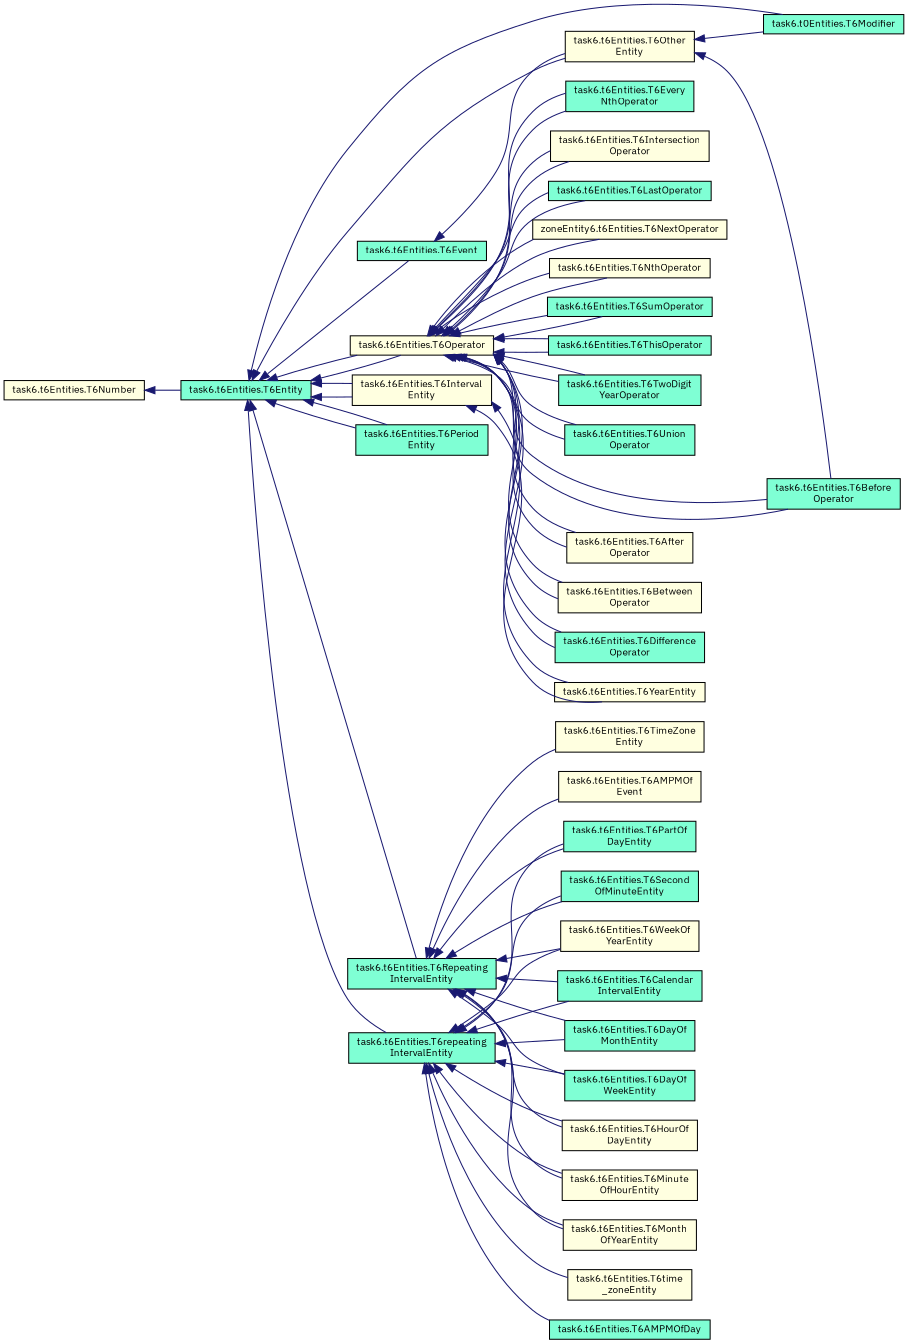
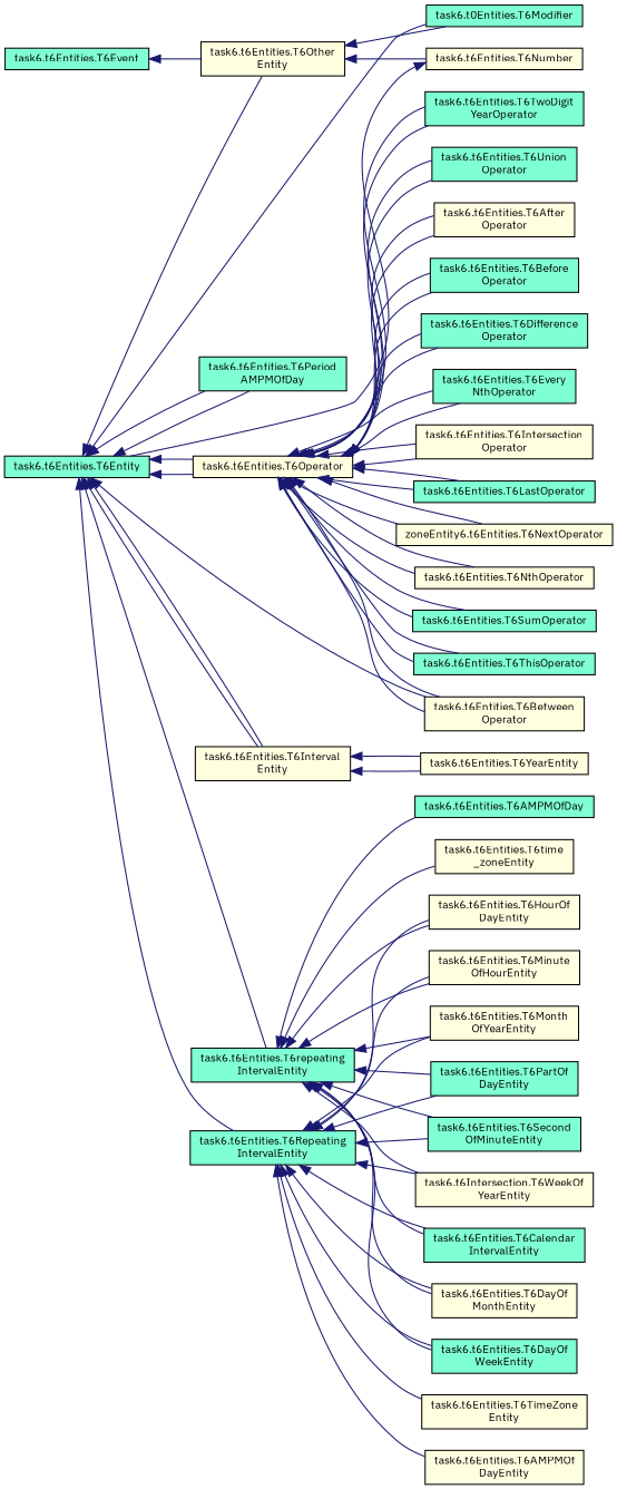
  digraph {
    fontname="IBM Plex Sans"
    rankdir=LR
    node [color=black fillcolor=aquamarine fontname="IBM Plex Sans" fontsize=10 shape=record style=filled]
    edge [color=midnightblue dir=back fontname="IBM Plex Sans" fontsize=10 labelfontname=Helvetica labelfontsize=10 style=solid]
    n1 [fontcolor=black height=0.2 label="task6.t6Entities.T6Entity" width=0.4]
    n2 [height=0.2 label="task6.t6Entities.T6Event" width=0.4]
    n3 [fillcolor=lightyellow height=0.2 label="task6.t6Entities.T6Interval\lEntity" width=0.4]
    n4 [height=0.2 label="task6.t0Entities.T6Modifier" width=0.4]
    n5 [fillcolor=lightyellow height=0.2 label="task6.t6Entities.T6Operator" width=0.4]
    n6 [fillcolor=lightyellow height=0.2 label="task6.t6Entities.T6Other\lEntity" width=0.4]
-   n7 [height=0.2 label="task6.t6Entities.T6Period\lEntity" width=0.4]
+   n7 [height=0.2 label="task6.t6Entities.T6Period\lAMPMOfDay" width=0.4]
    n8 [height=0.2 label="task6.t6Entities.T6Repeating\lIntervalEntity" width=0.4]
    n9 [height=0.2 label="task6.t6Entities.T6repeating\lIntervalEntity" width=0.4]
    n10 [fillcolor=lightyellow height=0.2 label="task6.t6Entities.T6YearEntity" width=0.4]
    n11 [fillcolor=lightyellow height=0.2 label="task6.t6Entities.T6Number" width=0.4]
    n12 [fillcolor=lightyellow height=0.2 label="task6.t6Entities.T6After\lOperator" width=0.4]
    n13 [height=0.2 label="task6.t6Entities.T6Before\lOperator" width=0.4]
    n14 [fillcolor=lightyellow height=0.2 label="task6.t6Entities.T6Between\lOperator" width=0.4]
    n15 [height=0.2 label="task6.t6Entities.T6Difference\lOperator" width=0.4]
    n16 [height=0.2 label="task6.t6Entities.T6Every\lNthOperator" width=0.4]
    n17 [fillcolor=lightyellow height=0.2 label="task6.t6Entities.T6Intersection\lOperator" width=0.4]
    n18 [height=0.2 label="task6.t6Entities.T6LastOperator" width=0.4]
    n19 [fillcolor=lightyellow height=0.2 label="zoneEntity6.t6Entities.T6NextOperator" width=0.4]
    n20 [fillcolor=lightyellow height=0.2 label="task6.t6Entities.T6NthOperator" width=0.4]
    n21 [height=0.2 label="task6.t6Entities.T6SumOperator" width=0.4]
    n22 [height=0.2 label="task6.t6Entities.T6ThisOperator" width=0.4]
    n23 [height=0.2 label="task6.t6Entities.T6TwoDigit\lYearOperator" width=0.4]
    n24 [height=0.2 label="task6.t6Entities.T6Union\lOperator" width=0.4]
-   n25 [fillcolor=lightyellow height=0.2 label="task6.t6Entities.T6AMPMOf\lEvent" width=0.4]
+   n25 [fillcolor=lightyellow height=0.2 label="task6.t6Entities.T6AMPMOf\lDayEntity" width=0.4]
    n26 [height=0.2 label="task6.t6Entities.T6Calendar\lIntervalEntity" width=0.4]
-   n27 [height=0.2 label="task6.t6Entities.T6DayOf\lMonthEntity" width=0.4]
+   n27 [fillcolor=lightyellow height=0.2 label="task6.t6Entities.T6DayOf\lMonthEntity" width=0.4]
    n28 [height=0.2 label="task6.t6Entities.T6DayOf\lWeekEntity" width=0.4]
    n29 [fillcolor=lightyellow height=0.2 label="task6.t6Entities.T6HourOf\lDayEntity" width=0.4]
    n30 [fillcolor=lightyellow height=0.2 label="task6.t6Entities.T6Minute\lOfHourEntity" width=0.4]
    n31 [fillcolor=lightyellow height=0.2 label="task6.t6Entities.T6Month\lOfYearEntity" width=0.4]
    n32 [height=0.2 label="task6.t6Entities.T6PartOf\lDayEntity" width=0.4]
    n33 [height=0.2 label="task6.t6Entities.T6Second\lOfMinuteEntity" width=0.4]
    n34 [fillcolor=lightyellow height=0.2 label="task6.t6Entities.T6TimeZone\lEntity" width=0.4]
-   n35 [fillcolor=lightyellow height=0.2 label="task6.t6Entities.T6WeekOf\lYearEntity" width=0.4]
+   n35 [fillcolor=lightyellow height=0.2 label="task6.t6Intersection.T6WeekOf\lYearEntity" width=0.4]
    n36 [height=0.2 label="task6.t6Entities.T6AMPMOfDay" width=0.4]
    n37 [fillcolor=lightyellow height=0.2 label="task6.t6Entities.T6time\l_zoneEntity" width=0.4]
-   n1 -> n2
+   n1 -> n14
    n1 -> n3
    n1 -> n3
    n1 -> n4
    n1 -> n5
    n1 -> n5
    n1 -> n6
    n1 -> n7
    n1 -> n7
    n1 -> n8
    n1 -> n9
    n2 -> n6
    n3 -> n10
    n3 -> n10
    n5 -> n12
    n5 -> n12
    n5 -> n13
    n5 -> n13
    n5 -> n14
    n5 -> n14
    n5 -> n15
    n5 -> n15
    n5 -> n16
    n5 -> n16
    n5 -> n17
    n5 -> n17
    n5 -> n18
    n5 -> n18
    n5 -> n19
    n5 -> n19
    n5 -> n20
    n5 -> n20
    n5 -> n21
    n5 -> n21
    n5 -> n22
    n5 -> n22
    n5 -> n23
    n5 -> n23
    n5 -> n24
    n5 -> n24
    n6 -> n4
-   n6 -> n13
+   n6 -> n11
    n8 -> n25
    n8 -> n26
    n8 -> n27
    n8 -> n28
    n8 -> n29
    n8 -> n30
    n8 -> n31
    n8 -> n32
    n8 -> n33
    n8 -> n34
    n8 -> n35
    n9 -> n26
    n9 -> n27
    n9 -> n28
    n9 -> n29
    n9 -> n30
    n9 -> n31
    n9 -> n32
    n9 -> n33
    n9 -> n35
    n9 -> n36
    n9 -> n37
    n11 -> n1
  }
